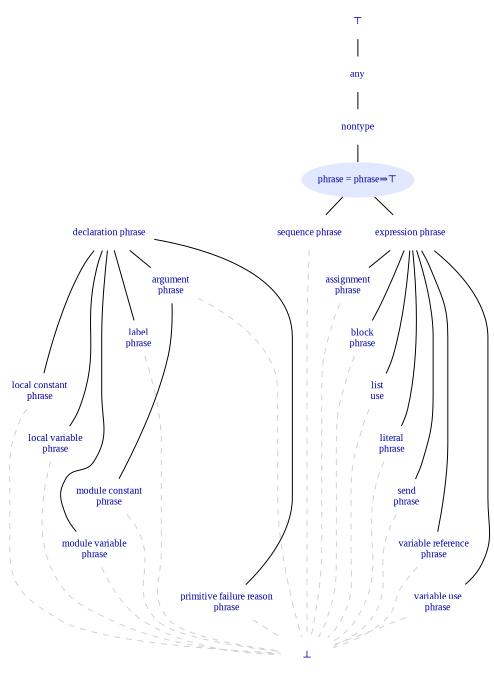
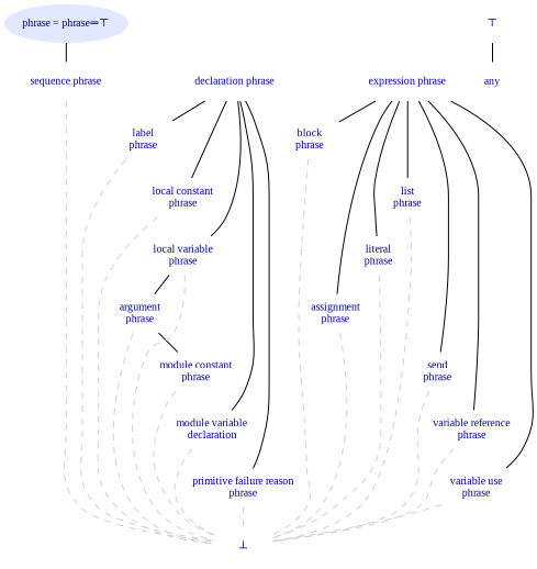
  strict graph {
    fontname="Liberation Serif"
    nodesep=0.1
    ranksep=0.25
    node [fontcolor="#0000A0" fontname="Liberation Serif" fontsize=10 shape=plaintext]
    edge [fontname="Liberation Serif"]
    "declaration phrase"
    "expression phrase"
    "sequence phrase"
    n4 [label="argument\nphrase"]
    n5 [label="assignment\nphrase"]
    n6 [label="label\nphrase"]
    n7 [label="block\nphrase"]
    n8 [label="local constant\nphrase"]
-   n9 [label="list\nuse"]
+   n9 [label="list\nphrase"]
    n10 [label="local variable\nphrase"]
    n11 [label="literal\nphrase"]
    n12 [label="module constant\nphrase"]
    n13 [label="send\nphrase"]
-   n14 [label="module variable\nphrase"]
+   n14 [label="module variable\ndeclaration"]
    n15 [label="variable reference\nphrase"]
    n16 [label="primitive failure reason\nphrase"]
    n17 [label="variable use\nphrase"]
    "⊥"
    "⊤"
    any
-   nontype
    n22 [fillcolor="#E2E8FF" label="phrase = phrase⇒⊤" peripheries=0 shape=ellipse style=filled]
    subgraph sub_1 {
      rank=same
      "declaration phrase"
      "expression phrase"
      "sequence phrase"
    }
    subgraph sub_2 {
      rank=same
      n4
      n5
    }
    subgraph sub_3 {
      rank=same
      n6
      n7
    }
    subgraph sub_4 {
      rank=same
      n8
      n9
    }
    subgraph sub_5 {
      rank=same
      n10
      n11
    }
    subgraph sub_6 {
      rank=same
      n12
      n13
    }
    subgraph sub_7 {
      rank=same
      n14
      n15
    }
    subgraph sub_8 {
      rank=same
      n16
      n17
    }
-   "declaration phrase" -- n4
+   n10 -- n4
    "declaration phrase" -- n6
    "declaration phrase" -- n8
    "declaration phrase" -- n10
    "declaration phrase" -- n14
    "declaration phrase" -- n16
    "expression phrase" -- n5
    "expression phrase" -- n7
    "expression phrase" -- n9
    "expression phrase" -- n11
    "expression phrase" -- n13
    "expression phrase" -- n15
    "expression phrase" -- n17
    "sequence phrase" -- "⊥" [color="#d0d0d0" style=dashed]
    n4 -- n6 [style=invis]
    n4 -- n12
    n4 -- "⊥" [color="#d0d0d0" style=dashed]
    n5 -- n7 [style=invis]
    n5 -- "⊥" [color="#d0d0d0" style=dashed]
    n6 -- n8 [style=invis]
    n6 -- "⊥" [color="#d0d0d0" style=dashed]
    n7 -- n9 [style=invis]
    n7 -- "⊥" [color="#d0d0d0" style=dashed]
    n8 -- n10 [style=invis]
    n8 -- "⊥" [color="#d0d0d0" style=dashed]
    n9 -- n11 [style=invis]
    n9 -- "⊥" [color="#d0d0d0" style=dashed]
    n10 -- n12 [style=invis]
    n10 -- "⊥" [color="#d0d0d0" style=dashed]
    n11 -- n13 [style=invis]
    n11 -- "⊥" [color="#d0d0d0" style=dashed]
    n12 -- n14 [style=invis]
    n12 -- "⊥" [color="#d0d0d0" style=dashed]
    n13 -- n15 [style=invis]
    n13 -- "⊥" [color="#d0d0d0" style=dashed]
    n14 -- n16 [style=invis]
    n14 -- "⊥" [color="#d0d0d0" style=dashed]
    n15 -- n17 [style=invis]
    n15 -- "⊥" [color="#d0d0d0" style=dashed]
    n16 -- "⊥" [color="#d0d0d0" style=dashed]
    n17 -- "⊥" [color="#d0d0d0" style=dashed]
    "⊤" -- any
-   any -- nontype
-   nontype -- n22
-   n22 -- "expression phrase"
    n22 -- "sequence phrase"
  }
